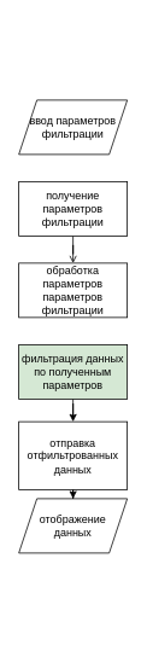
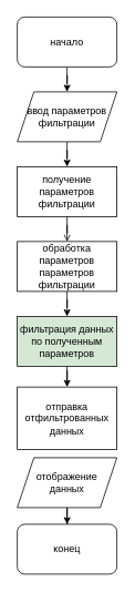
  <mxCell id="0" />
  <mxCell id="1" parent="0" />
+ <mxCell id="2" style="edgeStyle=orthogonalEdgeStyle;rounded=0;orthogonalLoop=1;jettySize=auto;html=1;" edge="1" parent="1" source="3" target="5"><mxGeometry relative="1" as="geometry" /></mxCell>
+ <mxCell id="3" value="начало" style="rounded=1;whiteSpace=wrap;html=1;" vertex="1" parent="1"><mxGeometry x="20" y="20" width="120" height="60" as="geometry" /></mxCell>
+ <mxCell id="4" style="edgeStyle=orthogonalEdgeStyle;rounded=0;orthogonalLoop=1;jettySize=auto;html=1;" edge="1" parent="1" source="5" target="7"><mxGeometry relative="1" as="geometry" /></mxCell>
  <mxCell id="5" value="ввод параметров фильтрации" style="shape=parallelogram;perimeter=parallelogramPerimeter;whiteSpace=wrap;html=1;fixedSize=1;" vertex="1" parent="1"><mxGeometry x="20" y="110" width="120" height="60" as="geometry" /></mxCell>
  <mxCell id="6" style="edgeStyle=orthogonalEdgeStyle;rounded=0;orthogonalLoop=1;jettySize=auto;html=1;endArrow=open;" edge="1" parent="1" source="7" target="9"><mxGeometry relative="1" as="geometry" /></mxCell>
  <mxCell id="7" value="получение параметров фильтрации" style="rounded=0;whiteSpace=wrap;html=1;" vertex="1" parent="1"><mxGeometry x="20" y="200" width="120" height="60" as="geometry" /></mxCell>
+ <mxCell id="8" style="edgeStyle=orthogonalEdgeStyle;rounded=0;orthogonalLoop=1;jettySize=auto;html=1;" edge="1" parent="1" source="9" target="11"><mxGeometry relative="1" as="geometry" /></mxCell>
  <mxCell id="9" value="обработка параметров параметров фильтрации" style="rounded=0;whiteSpace=wrap;html=1;" vertex="1" parent="1"><mxGeometry x="20" y="290" width="120" height="60" as="geometry" /></mxCell>
  <mxCell id="10" style="edgeStyle=orthogonalEdgeStyle;rounded=0;orthogonalLoop=1;jettySize=auto;html=1;" edge="1" parent="1" source="11" target="13"><mxGeometry relative="1" as="geometry" /></mxCell>
  <mxCell id="11" value="фильтрация данных по полученным параметров" style="rounded=0;whiteSpace=wrap;html=1;fillColor=#d5e8d4;" vertex="1" parent="1"><mxGeometry x="20" y="380" width="120" height="60" as="geometry" /></mxCell>
- <mxCell id="12" style="edgeStyle=orthogonalEdgeStyle;rounded=0;orthogonalLoop=1;jettySize=auto;html=1;" edge="1" parent="1" source="13" target="15"><mxGeometry relative="1" as="geometry" /></mxCell>
  <mxCell id="13" value="отправка отфильтрованных данных" style="rounded=0;whiteSpace=wrap;html=1;" vertex="1" parent="1"><mxGeometry x="20" y="465" width="120" height="75" as="geometry" /></mxCell>
+ <mxCell id="14" style="edgeStyle=orthogonalEdgeStyle;rounded=0;orthogonalLoop=1;jettySize=auto;html=1;" edge="1" parent="1" source="15" target="16"><mxGeometry relative="1" as="geometry" /></mxCell>
  <mxCell id="15" value="отображение данных" style="shape=parallelogram;perimeter=parallelogramPerimeter;whiteSpace=wrap;html=1;fixedSize=1;" vertex="1" parent="1"><mxGeometry x="20" y="550" width="120" height="60" as="geometry" /></mxCell>
+ <mxCell id="16" value="конец" style="rounded=1;whiteSpace=wrap;html=1;" vertex="1" parent="1"><mxGeometry x="20" y="630" width="120" height="60" as="geometry" /></mxCell>
